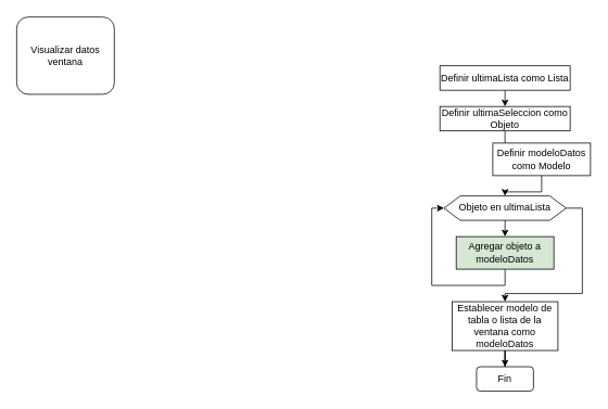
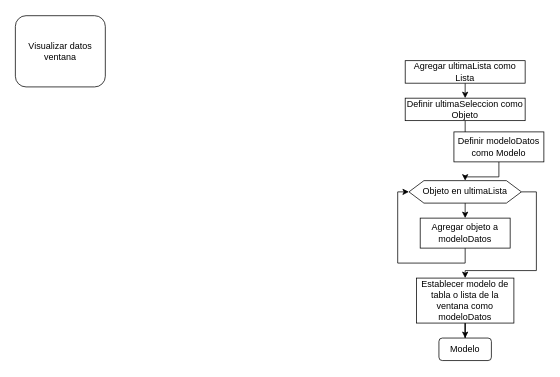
  <mxCell id="0" />
  <mxCell id="1" parent="0" />
  <mxCell id="2" style="edgeStyle=orthogonalEdgeStyle;rounded=0;orthogonalLoop=1;jettySize=auto;html=1;exitX=0.5;exitY=1;exitDx=0;exitDy=0;entryX=0.5;entryY=0;entryDx=0;entryDy=0;" edge="1" parent="1" source="3" target="5"><mxGeometry relative="1" as="geometry" /></mxCell>
- <mxCell id="3" value="Definir ultimaLista como Lista" style="rounded=0;whiteSpace=wrap;html=1;" vertex="1" parent="1"><mxGeometry x="540" y="80" width="160" height="30" as="geometry" /></mxCell>
+ <mxCell id="3" value="Agregar ultimaLista como Lista" style="rounded=0;whiteSpace=wrap;html=1;" vertex="1" parent="1"><mxGeometry x="540" y="80" width="160" height="30" as="geometry" /></mxCell>
  <mxCell id="4" style="edgeStyle=orthogonalEdgeStyle;rounded=0;orthogonalLoop=1;jettySize=auto;html=1;exitX=0.5;exitY=1;exitDx=0;exitDy=0;" edge="1" parent="1" source="5" target="10"><mxGeometry relative="1" as="geometry" /></mxCell>
  <mxCell id="5" value="Definir ultimaSeleccion como Objeto" style="rounded=0;whiteSpace=wrap;html=1;" vertex="1" parent="1"><mxGeometry x="540" y="130" width="160" height="30" as="geometry" /></mxCell>
  <mxCell id="6" style="edgeStyle=orthogonalEdgeStyle;rounded=0;orthogonalLoop=1;jettySize=auto;html=1;exitX=0.5;exitY=1;exitDx=0;exitDy=0;entryX=0.5;entryY=0;entryDx=0;entryDy=0;" edge="1" parent="1" source="8" target="12"><mxGeometry relative="1" as="geometry" /></mxCell>
  <mxCell id="7" style="edgeStyle=orthogonalEdgeStyle;rounded=0;orthogonalLoop=1;jettySize=auto;html=1;exitX=1;exitY=0.5;exitDx=0;exitDy=0;entryX=0.5;entryY=0;entryDx=0;entryDy=0;" edge="1" parent="1" source="8" target="14"><mxGeometry relative="1" as="geometry"><Array as="points"><mxPoint x="715" y="255" /><mxPoint x="715" y="360" /><mxPoint x="620" y="360" /></Array></mxGeometry></mxCell>
  <mxCell id="8" value="Objeto en ultimaLista" style="shape=hexagon;perimeter=hexagonPerimeter2;whiteSpace=wrap;html=1;fixedSize=1;" vertex="1" parent="1"><mxGeometry x="545" y="240" width="150" height="30" as="geometry" /></mxCell>
  <mxCell id="9" style="edgeStyle=orthogonalEdgeStyle;rounded=0;orthogonalLoop=1;jettySize=auto;html=1;exitX=0.5;exitY=1;exitDx=0;exitDy=0;entryX=0.5;entryY=0;entryDx=0;entryDy=0;" edge="1" parent="1" source="10" target="8"><mxGeometry relative="1" as="geometry" /></mxCell>
  <mxCell id="10" value="Definir modeloDatos como Modelo" style="rounded=0;whiteSpace=wrap;html=1;" vertex="1" parent="1"><mxGeometry x="605" y="175" width="120" height="40" as="geometry" /></mxCell>
  <mxCell id="11" style="edgeStyle=orthogonalEdgeStyle;rounded=0;orthogonalLoop=1;jettySize=auto;html=1;exitX=0.5;exitY=1;exitDx=0;exitDy=0;entryX=0;entryY=0.5;entryDx=0;entryDy=0;" edge="1" parent="1" source="12" target="8"><mxGeometry relative="1" as="geometry"><Array as="points"><mxPoint x="620" y="350" /><mxPoint x="530" y="350" /><mxPoint x="530" y="255" /></Array></mxGeometry></mxCell>
- <mxCell id="12" value="Agregar objeto a modeloDatos" style="rounded=0;whiteSpace=wrap;html=1;fillColor=#d5e8d4;" vertex="1" parent="1"><mxGeometry x="560" y="290" width="120" height="40" as="geometry" /></mxCell>
+ <mxCell id="12" value="Agregar objeto a modeloDatos" style="rounded=0;whiteSpace=wrap;html=1;" vertex="1" parent="1"><mxGeometry x="560" y="290" width="120" height="40" as="geometry" /></mxCell>
  <mxCell id="13" style="edgeStyle=orthogonalEdgeStyle;rounded=0;orthogonalLoop=1;jettySize=auto;html=1;exitX=0.5;exitY=1;exitDx=0;exitDy=0;" edge="1" parent="1" source="14" target="15"><mxGeometry relative="1" as="geometry" /></mxCell>
  <mxCell id="14" value="Establecer modelo de tabla o lista de la ventana como modeloDatos" style="rounded=0;whiteSpace=wrap;html=1;" vertex="1" parent="1"><mxGeometry x="555" y="370" width="130" height="60" as="geometry" /></mxCell>
- <mxCell id="15" value="Fin" style="rounded=1;whiteSpace=wrap;html=1;" vertex="1" parent="1"><mxGeometry x="585" y="450" width="70" height="30" as="geometry" /></mxCell>
+ <mxCell id="15" value="Modelo" style="rounded=1;whiteSpace=wrap;html=1;" vertex="1" parent="1"><mxGeometry x="585" y="450" width="70" height="30" as="geometry" /></mxCell>
  <mxCell id="16" value="Visualizar datos ventana" style="rounded=1;whiteSpace=wrap;html=1;" vertex="1" parent="1"><mxGeometry x="20" y="20" width="120" height="95" as="geometry" /></mxCell>
